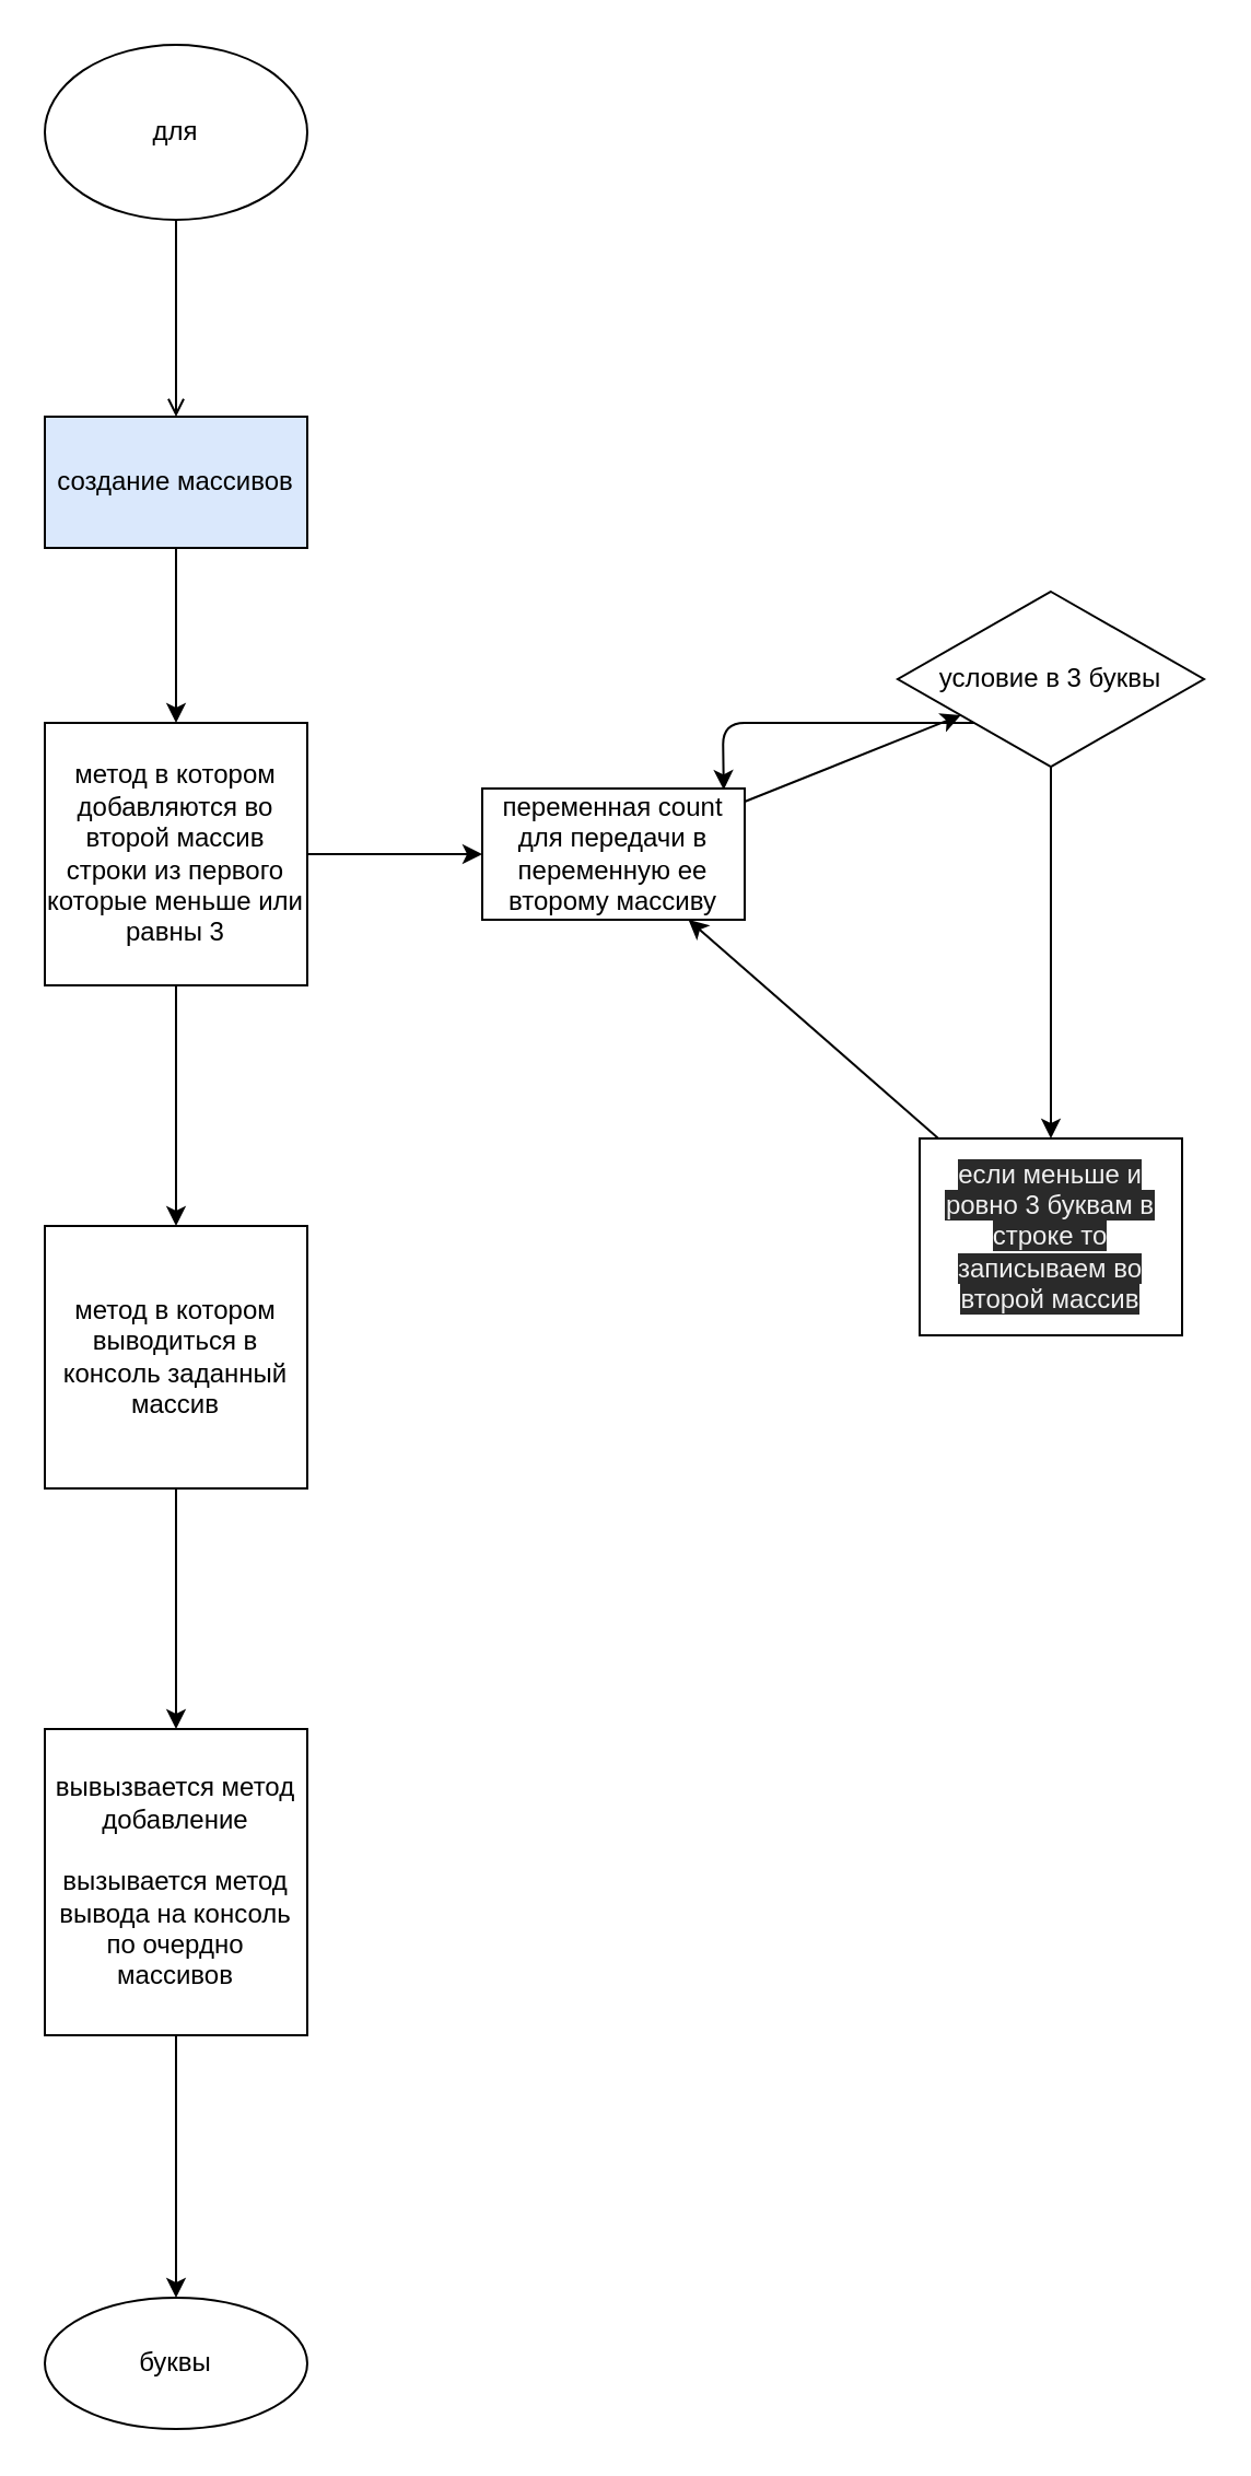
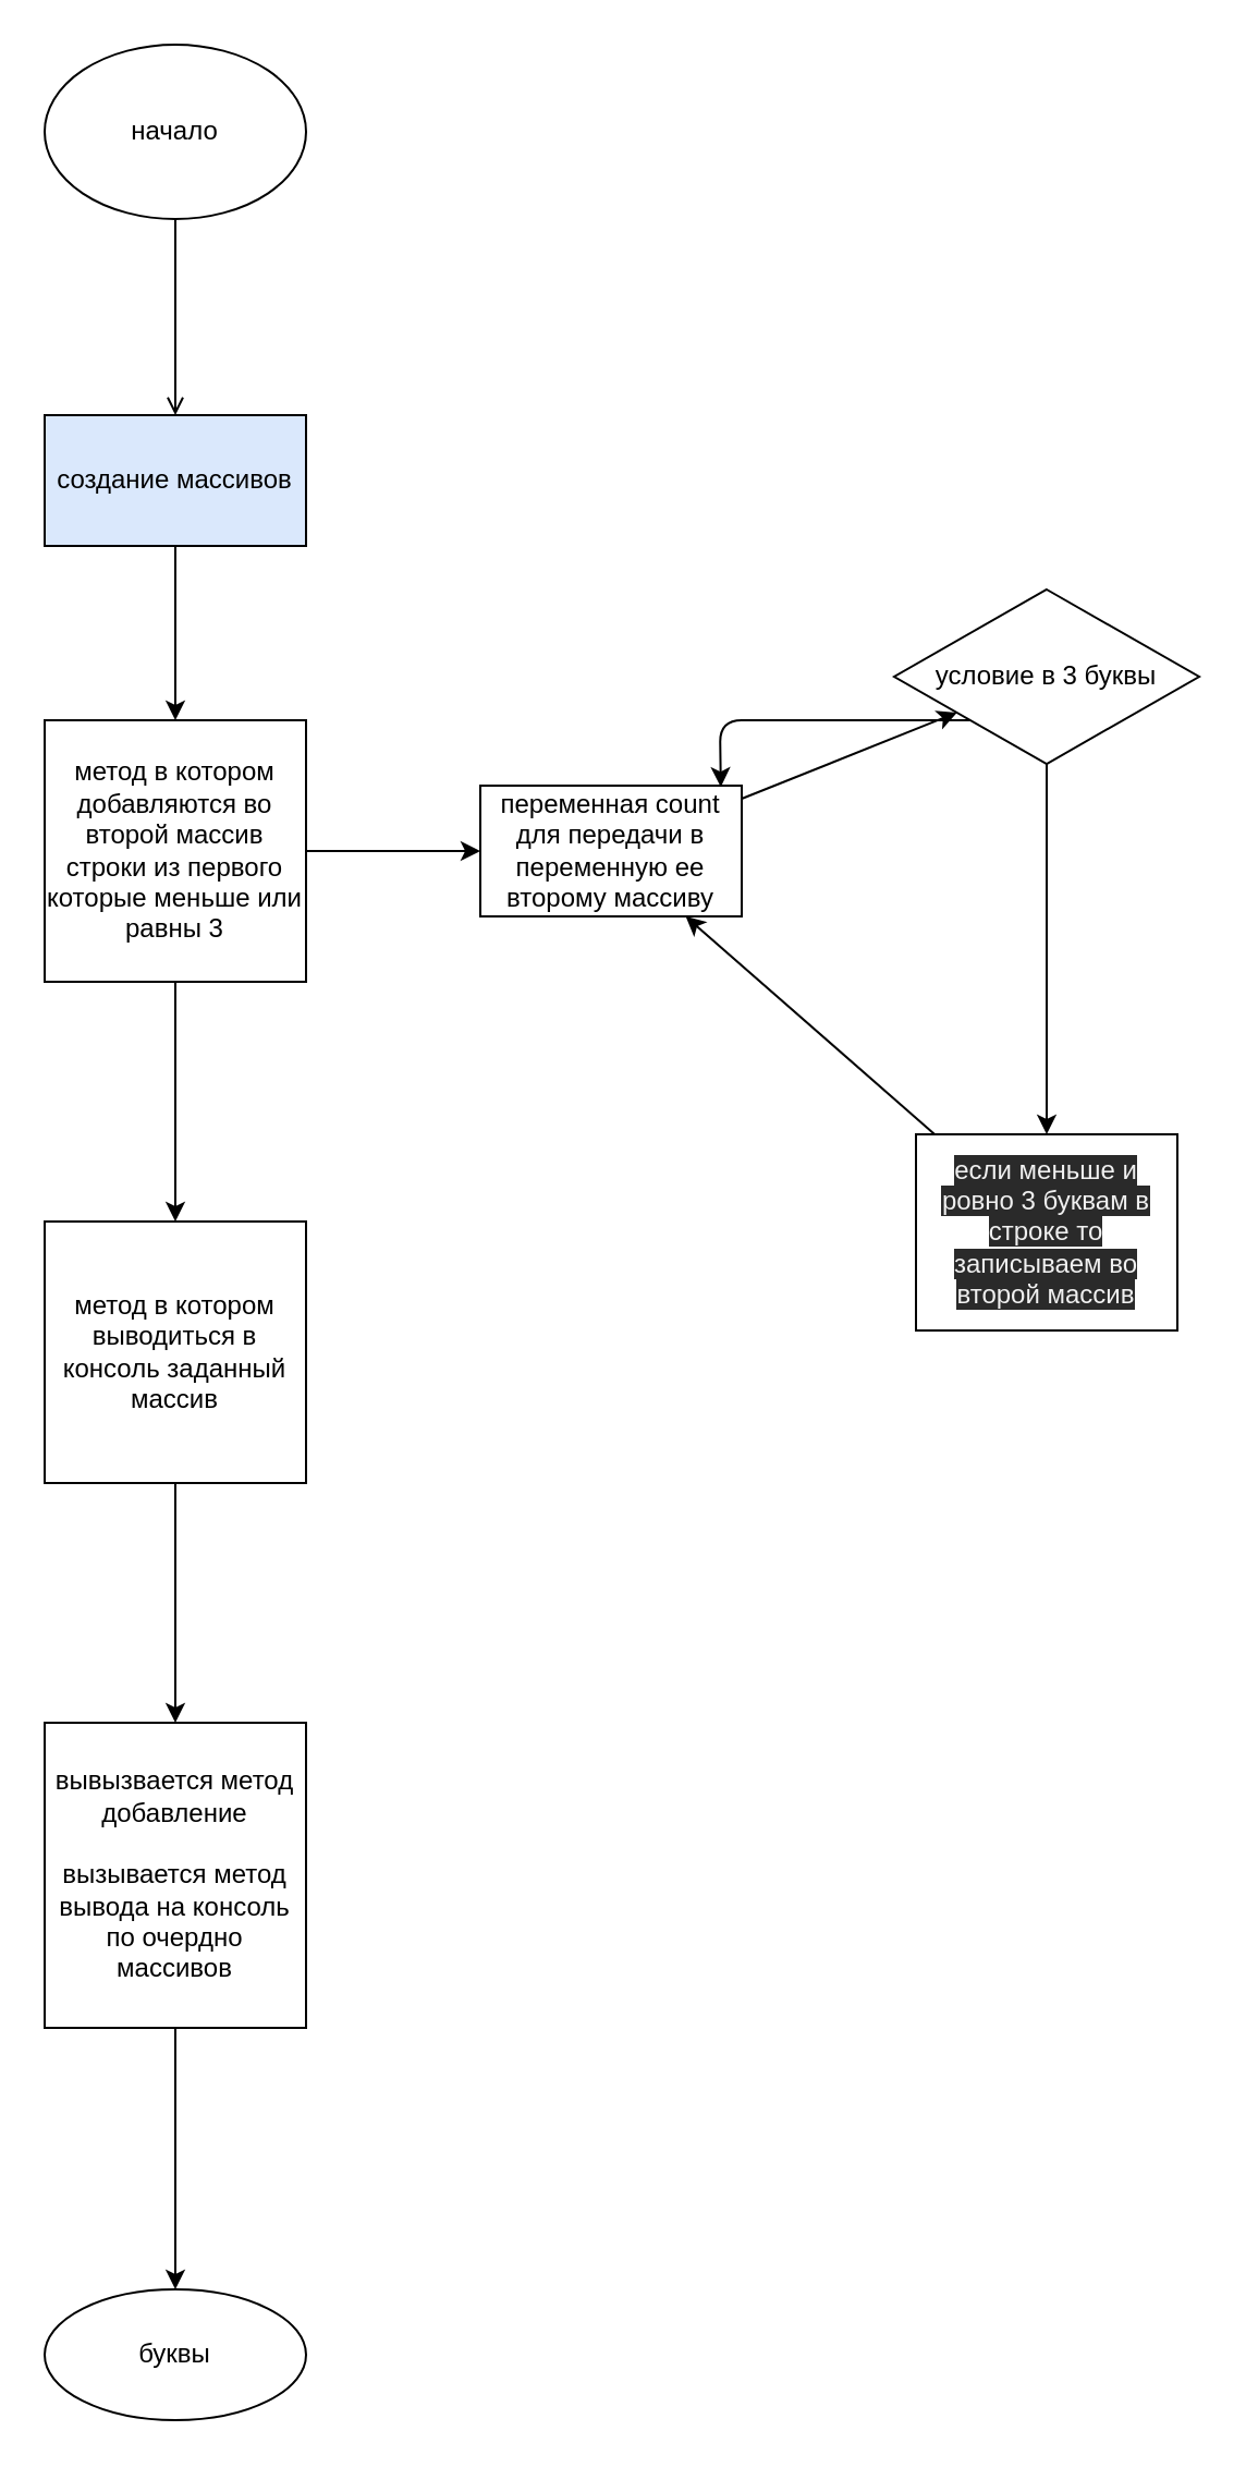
  <mxCell id="0" />
  <mxCell id="1" parent="0" />
  <mxCell id="2" value="" style="edgeStyle=none;html=1;endArrow=open;" edge="1" parent="1" source="3" target="5"><mxGeometry relative="1" as="geometry" /></mxCell>
- <mxCell id="3" value="для" style="ellipse;whiteSpace=wrap;html=1;" vertex="1" parent="1"><mxGeometry x="20" y="20" width="120" height="80" as="geometry" /></mxCell>
+ <mxCell id="3" value="начало" style="ellipse;whiteSpace=wrap;html=1;" vertex="1" parent="1"><mxGeometry x="20" y="20" width="120" height="80" as="geometry" /></mxCell>
  <mxCell id="4" value="" style="edgeStyle=none;html=1;" edge="1" parent="1" source="5" target="8"><mxGeometry relative="1" as="geometry" /></mxCell>
  <mxCell id="5" value="создание массивов" style="whiteSpace=wrap;html=1;fillColor=#dae8fc;" vertex="1" parent="1"><mxGeometry x="20" y="190" width="120" height="60" as="geometry" /></mxCell>
  <mxCell id="6" value="" style="edgeStyle=none;html=1;" edge="1" parent="1" source="8" target="10"><mxGeometry relative="1" as="geometry" /></mxCell>
  <mxCell id="7" value="" style="edgeStyle=none;html=1;" edge="1" parent="1" source="8" target="15"><mxGeometry relative="1" as="geometry" /></mxCell>
  <mxCell id="8" value="метод в котором добавляются во второй массив строки из первого которые меньше или равны 3" style="whiteSpace=wrap;html=1;" vertex="1" parent="1"><mxGeometry x="20" y="330" width="120" height="120" as="geometry" /></mxCell>
  <mxCell id="9" value="" style="edgeStyle=none;html=1;" edge="1" parent="1" source="10" target="12"><mxGeometry relative="1" as="geometry" /></mxCell>
  <mxCell id="10" value="метод в котором выводиться в консоль заданный массив" style="whiteSpace=wrap;html=1;" vertex="1" parent="1"><mxGeometry x="20" y="560" width="120" height="120" as="geometry" /></mxCell>
  <mxCell id="11" value="" style="edgeStyle=none;html=1;" edge="1" parent="1" source="12" target="13"><mxGeometry relative="1" as="geometry" /></mxCell>
  <mxCell id="12" value="вывызвается метод добавление&lt;br&gt;&lt;br&gt;вызывается метод вывода на консоль по очердно массивов" style="whiteSpace=wrap;html=1;" vertex="1" parent="1"><mxGeometry x="20" y="790" width="120" height="140" as="geometry" /></mxCell>
  <mxCell id="13" value="буквы" style="ellipse;whiteSpace=wrap;html=1;" vertex="1" parent="1"><mxGeometry x="20" y="1050" width="120" height="60" as="geometry" /></mxCell>
  <mxCell id="14" value="" style="edgeStyle=none;html=1;" edge="1" parent="1" source="15" target="18"><mxGeometry relative="1" as="geometry" /></mxCell>
  <mxCell id="15" value="переменная count для передачи в переменную ее второму массиву" style="whiteSpace=wrap;html=1;" vertex="1" parent="1"><mxGeometry x="220" y="360" width="120" height="60" as="geometry" /></mxCell>
  <mxCell id="16" value="" style="edgeStyle=none;html=1;" edge="1" parent="1" source="18" target="20"><mxGeometry relative="1" as="geometry" /></mxCell>
  <mxCell id="17" style="edgeStyle=none;html=1;entryX=0.92;entryY=0.01;entryDx=0;entryDy=0;entryPerimeter=0;" edge="1" parent="1" source="18" target="15"><mxGeometry relative="1" as="geometry"><Array as="points"><mxPoint x="480" y="330" /><mxPoint x="330" y="330" /></Array></mxGeometry></mxCell>
  <mxCell id="18" value="условие в 3 буквы" style="rhombus;whiteSpace=wrap;html=1;" vertex="1" parent="1"><mxGeometry x="410" y="270" width="140" height="80" as="geometry" /></mxCell>
  <mxCell id="19" style="edgeStyle=none;html=1;" edge="1" parent="1" source="20" target="15"><mxGeometry relative="1" as="geometry" /></mxCell>
  <mxCell id="20" value="&#10;&#10;&lt;span style=&quot;color: rgb(240, 240, 240); font-family: helvetica; font-size: 12px; font-style: normal; font-weight: 400; letter-spacing: normal; text-align: center; text-indent: 0px; text-transform: none; word-spacing: 0px; background-color: rgb(42, 42, 42); display: inline; float: none;&quot;&gt;если меньше и ровно 3 буквам в строке то записываем во второй массив&lt;/span&gt;&#10;&#10;" style="whiteSpace=wrap;html=1;" vertex="1" parent="1"><mxGeometry x="420" y="520" width="120" height="90" as="geometry" /></mxCell>
